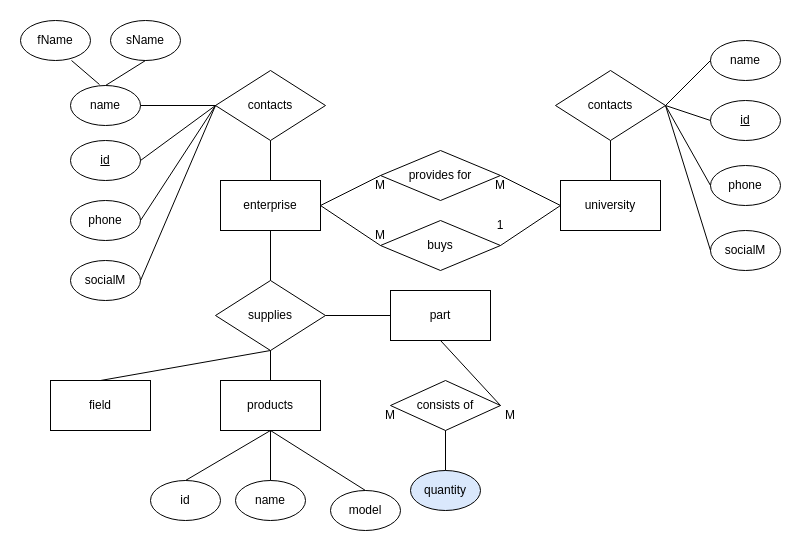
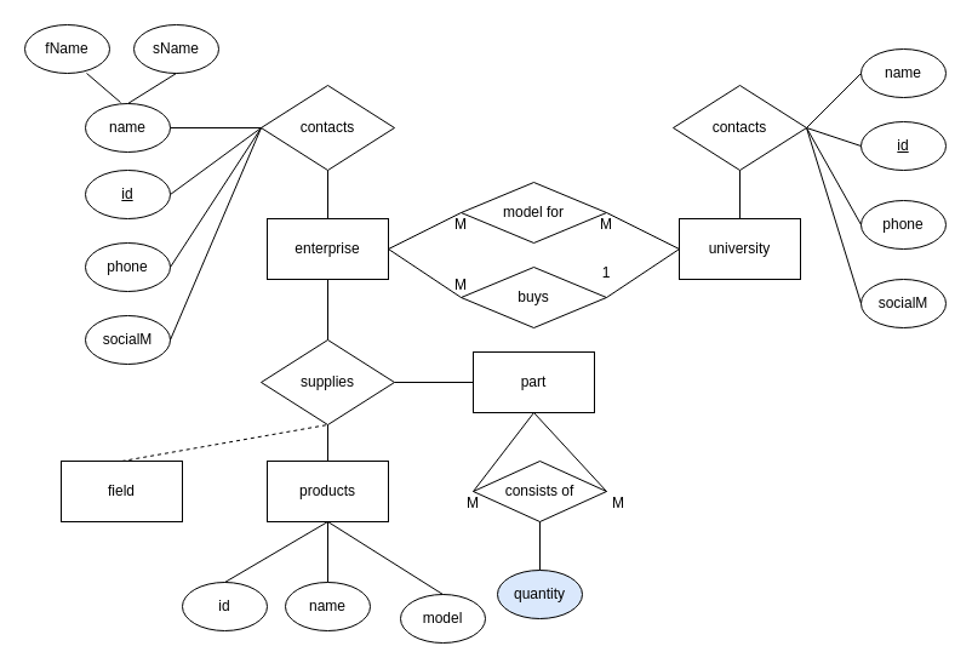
  <mxCell id="0" />
  <mxCell id="1" parent="0" />
  <mxCell id="2" value="buys" style="rhombus;whiteSpace=wrap;html=1;" vertex="1" parent="1"><mxGeometry x="380" y="220" width="120" height="50" as="geometry" /></mxCell>
- <mxCell id="3" value="provides for" style="rhombus;whiteSpace=wrap;html=1;" vertex="1" parent="1"><mxGeometry x="380" y="150" width="120" height="50" as="geometry" /></mxCell>
+ <mxCell id="3" value="model for" style="rhombus;whiteSpace=wrap;html=1;" vertex="1" parent="1"><mxGeometry x="380" y="150" width="120" height="50" as="geometry" /></mxCell>
  <mxCell id="4" value="enterprise" style="rounded=0;whiteSpace=wrap;html=1;" vertex="1" parent="1"><mxGeometry x="220" y="180" width="100" height="50" as="geometry" /></mxCell>
  <mxCell id="5" value="university" style="rounded=0;whiteSpace=wrap;html=1;" vertex="1" parent="1"><mxGeometry x="560" y="180" width="100" height="50" as="geometry" /></mxCell>
  <mxCell id="6" value="" style="endArrow=none;html=1;rounded=0;exitX=1;exitY=0.5;exitDx=0;exitDy=0;entryX=0;entryY=0.5;entryDx=0;entryDy=0;" edge="1" parent="1" source="4" target="3"><mxGeometry width="50" height="50" relative="1" as="geometry"><mxPoint x="400" y="280" as="sourcePoint" /><mxPoint x="450" y="230" as="targetPoint" /></mxGeometry></mxCell>
  <mxCell id="7" value="" style="endArrow=none;html=1;rounded=0;exitX=1;exitY=0.5;exitDx=0;exitDy=0;entryX=0;entryY=0.5;entryDx=0;entryDy=0;" edge="1" parent="1" source="4" target="2"><mxGeometry width="50" height="50" relative="1" as="geometry"><mxPoint x="320" y="200" as="sourcePoint" /><mxPoint x="450" y="230" as="targetPoint" /></mxGeometry></mxCell>
  <mxCell id="8" value="" style="endArrow=none;html=1;rounded=0;entryX=0;entryY=0.5;entryDx=0;entryDy=0;exitX=1;exitY=0.5;exitDx=0;exitDy=0;" edge="1" parent="1" source="3" target="5"><mxGeometry width="50" height="50" relative="1" as="geometry"><mxPoint x="400" y="280" as="sourcePoint" /><mxPoint x="450" y="230" as="targetPoint" /></mxGeometry></mxCell>
  <mxCell id="9" value="" style="endArrow=none;html=1;rounded=0;entryX=0;entryY=0.5;entryDx=0;entryDy=0;exitX=1;exitY=0.5;exitDx=0;exitDy=0;" edge="1" parent="1" source="2" target="5"><mxGeometry width="50" height="50" relative="1" as="geometry"><mxPoint x="400" y="280" as="sourcePoint" /><mxPoint x="450" y="230" as="targetPoint" /></mxGeometry></mxCell>
  <mxCell id="10" value="M" style="text;html=1;strokeColor=none;fillColor=none;align=center;verticalAlign=middle;whiteSpace=wrap;rounded=0;" vertex="1" parent="1"><mxGeometry x="350" y="170" width="60" height="30" as="geometry" /></mxCell>
  <mxCell id="11" value="M" style="text;html=1;strokeColor=none;fillColor=none;align=center;verticalAlign=middle;whiteSpace=wrap;rounded=0;" vertex="1" parent="1"><mxGeometry x="470" y="170" width="60" height="30" as="geometry" /></mxCell>
  <mxCell id="12" value="M" style="text;html=1;strokeColor=none;fillColor=none;align=center;verticalAlign=middle;whiteSpace=wrap;rounded=0;" vertex="1" parent="1"><mxGeometry x="350" y="220" width="60" height="30" as="geometry" /></mxCell>
  <mxCell id="13" value="1" style="text;html=1;strokeColor=none;fillColor=none;align=center;verticalAlign=middle;whiteSpace=wrap;rounded=0;" vertex="1" parent="1"><mxGeometry x="470" y="210" width="60" height="30" as="geometry" /></mxCell>
  <mxCell id="14" value="contacts" style="rhombus;whiteSpace=wrap;html=1;" vertex="1" parent="1"><mxGeometry x="215" y="70" width="110" height="70" as="geometry" /></mxCell>
  <mxCell id="15" value="supplies" style="rhombus;whiteSpace=wrap;html=1;" vertex="1" parent="1"><mxGeometry x="215" y="280" width="110" height="70" as="geometry" /></mxCell>
  <mxCell id="16" value="" style="endArrow=none;html=1;rounded=0;exitX=0.5;exitY=0;exitDx=0;exitDy=0;entryX=0.5;entryY=1;entryDx=0;entryDy=0;" edge="1" parent="1" source="4" target="14"><mxGeometry width="50" height="50" relative="1" as="geometry"><mxPoint x="310" y="230" as="sourcePoint" /><mxPoint x="360" y="180" as="targetPoint" /></mxGeometry></mxCell>
  <mxCell id="17" value="" style="endArrow=none;html=1;rounded=0;exitX=0.5;exitY=0;exitDx=0;exitDy=0;entryX=0.5;entryY=1;entryDx=0;entryDy=0;" edge="1" parent="1" source="15" target="4"><mxGeometry width="50" height="50" relative="1" as="geometry"><mxPoint x="280" y="190" as="sourcePoint" /><mxPoint x="280" y="150" as="targetPoint" /></mxGeometry></mxCell>
  <mxCell id="18" value="name" style="ellipse;whiteSpace=wrap;html=1;" vertex="1" parent="1"><mxGeometry x="70" y="85" width="70" height="40" as="geometry" /></mxCell>
  <mxCell id="19" value="fName" style="ellipse;whiteSpace=wrap;html=1;" vertex="1" parent="1"><mxGeometry y="20" width="70" height="40" as="geometry" x="20" /></mxCell>
  <mxCell id="20" value="sName" style="ellipse;whiteSpace=wrap;html=1;" vertex="1" parent="1"><mxGeometry x="110" y="20" width="70" height="40" as="geometry" /></mxCell>
  <mxCell id="21" value="id" style="ellipse;whiteSpace=wrap;html=1;fontStyle=4" vertex="1" parent="1"><mxGeometry x="70" y="140" width="70" height="40" as="geometry" /></mxCell>
  <mxCell id="22" value="phone" style="ellipse;whiteSpace=wrap;html=1;" vertex="1" parent="1"><mxGeometry x="70" y="200" width="70" height="40" as="geometry" /></mxCell>
  <mxCell id="23" value="socialM" style="ellipse;whiteSpace=wrap;html=1;" vertex="1" parent="1"><mxGeometry x="70" y="260" width="70" height="40" as="geometry" /></mxCell>
  <mxCell id="24" value="" style="endArrow=none;html=1;rounded=0;exitX=1;exitY=0.5;exitDx=0;exitDy=0;entryX=0;entryY=0.5;entryDx=0;entryDy=0;" edge="1" parent="1" source="18" target="14"><mxGeometry width="50" height="50" relative="1" as="geometry"><mxPoint x="310" y="230" as="sourcePoint" /><mxPoint x="360" y="180" as="targetPoint" /></mxGeometry></mxCell>
  <mxCell id="25" value="" style="endArrow=none;html=1;rounded=0;exitX=0.729;exitY=1;exitDx=0;exitDy=0;exitPerimeter=0;entryX=0.414;entryY=-0.025;entryDx=0;entryDy=0;entryPerimeter=0;" edge="1" parent="1" source="19" target="18"><mxGeometry width="50" height="50" relative="1" as="geometry"><mxPoint x="310" y="230" as="sourcePoint" /><mxPoint x="360" y="180" as="targetPoint" /></mxGeometry></mxCell>
  <mxCell id="26" value="" style="endArrow=none;html=1;rounded=0;entryX=0.5;entryY=1;entryDx=0;entryDy=0;exitX=0.5;exitY=0;exitDx=0;exitDy=0;" edge="1" parent="1" source="18" target="20"><mxGeometry width="50" height="50" relative="1" as="geometry"><mxPoint x="310" y="230" as="sourcePoint" /><mxPoint x="360" y="180" as="targetPoint" /></mxGeometry></mxCell>
  <mxCell id="27" value="" style="endArrow=none;html=1;rounded=0;exitX=1;exitY=0.5;exitDx=0;exitDy=0;entryX=0;entryY=0.5;entryDx=0;entryDy=0;" edge="1" parent="1" source="21" target="14"><mxGeometry width="50" height="50" relative="1" as="geometry"><mxPoint x="310" y="230" as="sourcePoint" /><mxPoint x="360" y="180" as="targetPoint" /></mxGeometry></mxCell>
  <mxCell id="28" value="" style="endArrow=none;html=1;rounded=0;exitX=1;exitY=0.5;exitDx=0;exitDy=0;entryX=0;entryY=0.5;entryDx=0;entryDy=0;" edge="1" parent="1" source="22" target="14"><mxGeometry width="50" height="50" relative="1" as="geometry"><mxPoint x="310" y="230" as="sourcePoint" /><mxPoint x="360" y="180" as="targetPoint" /></mxGeometry></mxCell>
  <mxCell id="29" value="" style="endArrow=none;html=1;rounded=0;exitX=1;exitY=0.5;exitDx=0;exitDy=0;entryX=0;entryY=0.5;entryDx=0;entryDy=0;" edge="1" parent="1" source="23" target="14"><mxGeometry width="50" height="50" relative="1" as="geometry"><mxPoint x="310" y="230" as="sourcePoint" /><mxPoint x="210" y="110" as="targetPoint" /></mxGeometry></mxCell>
  <mxCell id="30" value="products" style="rounded=0;whiteSpace=wrap;html=1;" vertex="1" parent="1"><mxGeometry x="220" y="380" width="100" height="50" as="geometry" /></mxCell>
  <mxCell id="31" value="field" style="rounded=0;whiteSpace=wrap;html=1;" vertex="1" parent="1"><mxGeometry x="50" y="380" width="100" height="50" as="geometry" /></mxCell>
- <mxCell id="32" value="" style="endArrow=none;html=1;rounded=0;exitX=0.5;exitY=0;exitDx=0;exitDy=0;entryX=0.5;entryY=1;entryDx=0;entryDy=0;" edge="1" parent="1" source="31" target="15"><mxGeometry width="50" height="50" relative="1" as="geometry"><mxPoint x="310" y="360" as="sourcePoint" /><mxPoint x="360" y="310" as="targetPoint" /></mxGeometry></mxCell>
+ <mxCell id="32" value="" style="endArrow=none;html=1;rounded=0;exitX=0.5;exitY=0;exitDx=0;exitDy=0;entryX=0.5;entryY=1;entryDx=0;entryDy=0;dashed=1;" edge="1" parent="1" source="31" target="15"><mxGeometry width="50" height="50" relative="1" as="geometry"><mxPoint x="310" y="360" as="sourcePoint" /><mxPoint x="360" y="310" as="targetPoint" /></mxGeometry></mxCell>
  <mxCell id="33" value="" style="endArrow=none;html=1;rounded=0;exitX=0.5;exitY=0;exitDx=0;exitDy=0;" edge="1" parent="1" source="30"><mxGeometry width="50" height="50" relative="1" as="geometry"><mxPoint x="310" y="360" as="sourcePoint" /><mxPoint x="270" y="350" as="targetPoint" /></mxGeometry></mxCell>
  <mxCell id="34" value="model" style="ellipse;whiteSpace=wrap;html=1;" vertex="1" parent="1"><mxGeometry x="330" y="490" width="70" height="40" as="geometry" /></mxCell>
  <mxCell id="35" value="name" style="ellipse;whiteSpace=wrap;html=1;" vertex="1" parent="1"><mxGeometry x="235" y="480" width="70" height="40" as="geometry" /></mxCell>
  <mxCell id="36" value="id" style="ellipse;whiteSpace=wrap;html=1;" vertex="1" parent="1"><mxGeometry x="150" y="480" width="70" height="40" as="geometry" /></mxCell>
  <mxCell id="37" value="" style="endArrow=none;html=1;rounded=0;exitX=0.5;exitY=0;exitDx=0;exitDy=0;" edge="1" parent="1" source="36"><mxGeometry width="50" height="50" relative="1" as="geometry"><mxPoint x="210" y="420" as="sourcePoint" /><mxPoint x="270" y="430" as="targetPoint" /></mxGeometry></mxCell>
  <mxCell id="38" value="" style="endArrow=none;html=1;rounded=0;exitX=0.5;exitY=0;exitDx=0;exitDy=0;" edge="1" parent="1" source="35"><mxGeometry width="50" height="50" relative="1" as="geometry"><mxPoint x="210" y="420" as="sourcePoint" /><mxPoint x="270" y="430" as="targetPoint" /></mxGeometry></mxCell>
  <mxCell id="39" value="" style="endArrow=none;html=1;rounded=0;exitX=0.5;exitY=0;exitDx=0;exitDy=0;" edge="1" parent="1" source="34"><mxGeometry width="50" height="50" relative="1" as="geometry"><mxPoint x="210" y="420" as="sourcePoint" /><mxPoint x="270" y="430" as="targetPoint" /></mxGeometry></mxCell>
  <mxCell id="40" value="part" style="rounded=0;whiteSpace=wrap;html=1;" vertex="1" parent="1"><mxGeometry x="390" y="290" width="100" height="50" as="geometry" /></mxCell>
  <mxCell id="41" value="" style="endArrow=none;html=1;rounded=0;exitX=1;exitY=0.5;exitDx=0;exitDy=0;entryX=0;entryY=0.5;entryDx=0;entryDy=0;" edge="1" parent="1" source="15" target="40"><mxGeometry width="50" height="50" relative="1" as="geometry"><mxPoint x="320" y="420" as="sourcePoint" /><mxPoint x="370" y="370" as="targetPoint" /></mxGeometry></mxCell>
  <mxCell id="42" value="consists of" style="rhombus;whiteSpace=wrap;html=1;" vertex="1" parent="1"><mxGeometry x="390" y="380" width="110" height="50" as="geometry" /></mxCell>
+ <mxCell id="43" value="" style="endArrow=none;html=1;rounded=0;entryX=0.5;entryY=1;entryDx=0;entryDy=0;exitX=0;exitY=0.5;exitDx=0;exitDy=0;" edge="1" parent="1" source="42" target="40"><mxGeometry width="50" height="50" relative="1" as="geometry"><mxPoint x="320" y="420" as="sourcePoint" /><mxPoint x="370" y="370" as="targetPoint" /></mxGeometry></mxCell>
  <mxCell id="44" value="" style="endArrow=none;html=1;rounded=0;exitX=1;exitY=0.5;exitDx=0;exitDy=0;" edge="1" parent="1" source="42"><mxGeometry width="50" height="50" relative="1" as="geometry"><mxPoint x="320" y="420" as="sourcePoint" /><mxPoint x="440" y="340" as="targetPoint" /></mxGeometry></mxCell>
  <mxCell id="45" value="quantity" style="ellipse;whiteSpace=wrap;html=1;fillColor=#dae8fc;" vertex="1" parent="1"><mxGeometry x="410" y="470" width="70" height="40" as="geometry" /></mxCell>
  <mxCell id="46" value="" style="endArrow=none;html=1;rounded=0;entryX=0.5;entryY=1;entryDx=0;entryDy=0;" edge="1" parent="1" target="42"><mxGeometry width="50" height="50" relative="1" as="geometry"><mxPoint x="445" y="470" as="sourcePoint" /><mxPoint x="370" y="370" as="targetPoint" /></mxGeometry></mxCell>
  <mxCell id="47" value="M" style="text;html=1;strokeColor=none;fillColor=none;align=center;verticalAlign=middle;whiteSpace=wrap;rounded=0;" vertex="1" parent="1"><mxGeometry x="360" y="400" width="60" height="30" as="geometry" /></mxCell>
  <mxCell id="48" value="M" style="text;html=1;strokeColor=none;fillColor=none;align=center;verticalAlign=middle;whiteSpace=wrap;rounded=0;" vertex="1" parent="1"><mxGeometry x="480" y="400" width="60" height="30" as="geometry" /></mxCell>
  <mxCell id="49" value="contacts" style="rhombus;whiteSpace=wrap;html=1;" vertex="1" parent="1"><mxGeometry x="555" y="70" width="110" height="70" as="geometry" /></mxCell>
  <mxCell id="50" value="" style="endArrow=none;html=1;rounded=0;entryX=0.5;entryY=1;entryDx=0;entryDy=0;exitX=0.5;exitY=0;exitDx=0;exitDy=0;" edge="1" parent="1" source="5" target="49"><mxGeometry width="50" height="50" relative="1" as="geometry"><mxPoint x="440" y="290" as="sourcePoint" /><mxPoint x="490" y="240" as="targetPoint" /></mxGeometry></mxCell>
  <mxCell id="51" value="name" style="ellipse;whiteSpace=wrap;html=1;" vertex="1" parent="1"><mxGeometry x="710" y="40" width="70" height="40" as="geometry" /></mxCell>
  <mxCell id="52" value="id" style="ellipse;whiteSpace=wrap;html=1;fontStyle=4" vertex="1" parent="1"><mxGeometry x="710" y="100" width="70" height="40" as="geometry" /></mxCell>
  <mxCell id="53" value="phone" style="ellipse;whiteSpace=wrap;html=1;" vertex="1" parent="1"><mxGeometry x="710" y="165" width="70" height="40" as="geometry" /></mxCell>
  <mxCell id="54" value="socialM" style="ellipse;whiteSpace=wrap;html=1;" vertex="1" parent="1"><mxGeometry x="710" y="230" width="70" height="40" as="geometry" /></mxCell>
  <mxCell id="55" value="" style="endArrow=none;html=1;rounded=0;entryX=1;entryY=0.5;entryDx=0;entryDy=0;exitX=0;exitY=0.5;exitDx=0;exitDy=0;" edge="1" parent="1" source="51" target="49"><mxGeometry width="50" height="50" relative="1" as="geometry"><mxPoint x="440" y="210" as="sourcePoint" /><mxPoint x="490" y="160" as="targetPoint" /></mxGeometry></mxCell>
  <mxCell id="56" value="" style="endArrow=none;html=1;rounded=0;entryX=1;entryY=0.5;entryDx=0;entryDy=0;exitX=0;exitY=0.5;exitDx=0;exitDy=0;" edge="1" parent="1" source="52" target="49"><mxGeometry width="50" height="50" relative="1" as="geometry"><mxPoint x="670" y="130" as="sourcePoint" /><mxPoint x="490" y="160" as="targetPoint" /></mxGeometry></mxCell>
  <mxCell id="57" value="" style="endArrow=none;html=1;rounded=0;exitX=0;exitY=0.5;exitDx=0;exitDy=0;entryX=1;entryY=0.5;entryDx=0;entryDy=0;" edge="1" parent="1" source="53" target="49"><mxGeometry width="50" height="50" relative="1" as="geometry"><mxPoint x="440" y="210" as="sourcePoint" /><mxPoint x="670" y="110" as="targetPoint" /></mxGeometry></mxCell>
  <mxCell id="58" value="" style="endArrow=none;html=1;rounded=0;exitX=0;exitY=0.5;exitDx=0;exitDy=0;entryX=1;entryY=0.5;entryDx=0;entryDy=0;" edge="1" parent="1" source="54" target="49"><mxGeometry width="50" height="50" relative="1" as="geometry"><mxPoint x="700" y="250" as="sourcePoint" /><mxPoint x="670" y="110" as="targetPoint" /></mxGeometry></mxCell>
